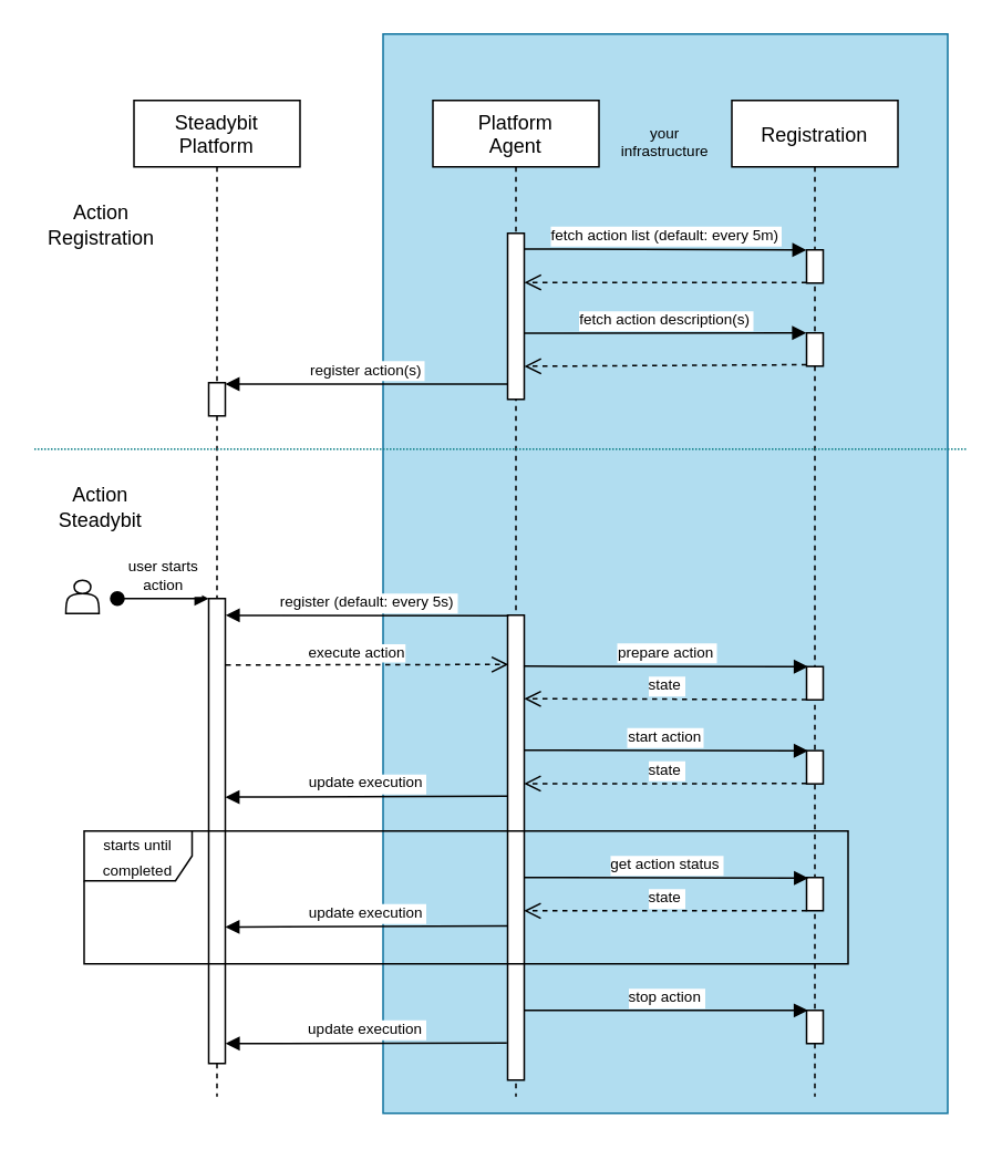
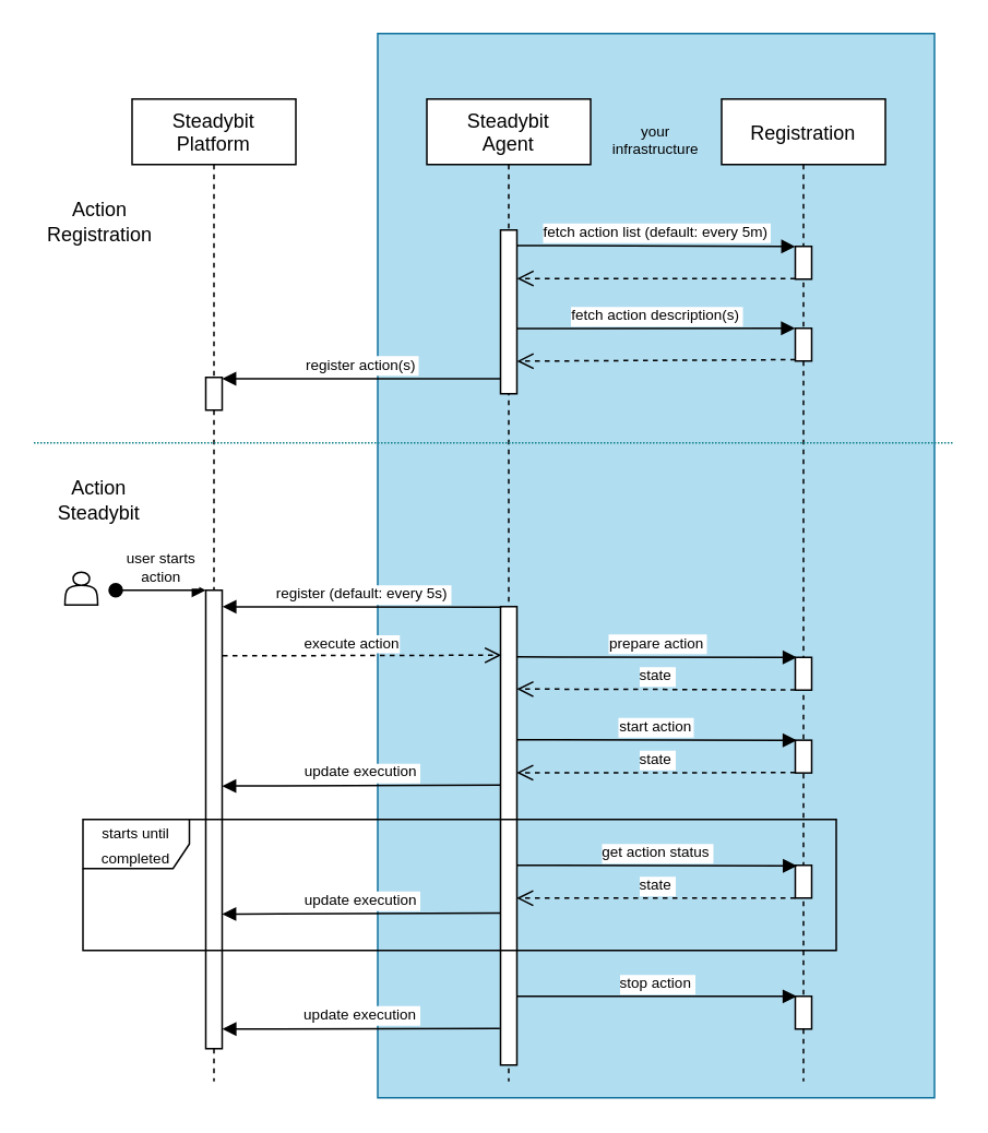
  <mxCell id="0" />
  <mxCell id="1" parent="0" />
  <mxCell id="2" value="" style="whiteSpace=wrap;html=1;labelBackgroundColor=#0000CC;fontSize=9;fillColor=#b1ddf0;strokeColor=#10739e;" parent="1" vertex="1"><mxGeometry x="230" y="20" width="340" height="650" as="geometry" /></mxCell>
  <mxCell id="3" value="Steadybit &#10;Platform" style="shape=umlLifeline;perimeter=lifelinePerimeter;container=1;collapsible=0;recursiveResize=0;rounded=0;shadow=0;strokeWidth=1;" parent="1" vertex="1"><mxGeometry x="80" y="60" width="100" height="600" as="geometry" /></mxCell>
  <mxCell id="4" value="" style="points=[];perimeter=orthogonalPerimeter;rounded=0;shadow=0;strokeWidth=1;" parent="3" vertex="1"><mxGeometry x="45" y="300" width="10" height="280" as="geometry" /></mxCell>
  <mxCell id="5" value="user starts&#10;action" style="verticalAlign=bottom;startArrow=oval;endArrow=block;startSize=8;shadow=0;strokeWidth=1;fontSize=9;" parent="3" target="4" edge="1"><mxGeometry relative="1" as="geometry"><mxPoint x="-10" y="300" as="sourcePoint" /></mxGeometry></mxCell>
  <mxCell id="6" value="" style="points=[];perimeter=orthogonalPerimeter;rounded=0;shadow=0;strokeWidth=1;" parent="3" vertex="1"><mxGeometry x="45" y="170" width="10" height="20" as="geometry" /></mxCell>
- <mxCell id="7" value="Platform&#10;Agent" style="shape=umlLifeline;perimeter=lifelinePerimeter;container=1;collapsible=0;recursiveResize=0;rounded=0;shadow=0;strokeWidth=1;" parent="1" vertex="1"><mxGeometry x="260" y="60" width="100" height="600" as="geometry" /></mxCell>
+ <mxCell id="7" value="Steadybit&#10;Agent" style="shape=umlLifeline;perimeter=lifelinePerimeter;container=1;collapsible=0;recursiveResize=0;rounded=0;shadow=0;strokeWidth=1;" parent="1" vertex="1"><mxGeometry x="260" y="60" width="100" height="600" as="geometry" /></mxCell>
  <mxCell id="8" value="" style="points=[];perimeter=orthogonalPerimeter;rounded=0;shadow=0;strokeWidth=1;" parent="7" vertex="1"><mxGeometry x="45" y="80" width="10" height="100" as="geometry" /></mxCell>
  <mxCell id="9" value="" style="points=[];perimeter=orthogonalPerimeter;rounded=0;shadow=0;strokeWidth=1;fillColor=default;" parent="7" vertex="1"><mxGeometry x="45" y="310" width="10" height="280" as="geometry" /></mxCell>
  <mxCell id="10" value="fetch action list (default: every 5m)" style="verticalAlign=bottom;endArrow=block;shadow=0;strokeWidth=1;entryX=0;entryY=0.004;entryDx=0;entryDy=0;entryPerimeter=0;exitX=1;exitY=0.095;exitDx=0;exitDy=0;exitPerimeter=0;fontSize=9;" parent="1" source="8" target="12" edge="1"><mxGeometry relative="1" as="geometry"><mxPoint x="340" y="150" as="sourcePoint" /><mxPoint x="480" y="150" as="targetPoint" /><Array as="points" /></mxGeometry></mxCell>
  <mxCell id="11" value="Registration" style="shape=umlLifeline;perimeter=lifelinePerimeter;container=1;collapsible=0;recursiveResize=0;rounded=0;shadow=0;strokeWidth=1;" parent="1" vertex="1"><mxGeometry x="440" y="60" width="100" height="600" as="geometry" /></mxCell>
  <mxCell id="12" value="" style="points=[];perimeter=orthogonalPerimeter;rounded=0;shadow=0;strokeWidth=1;" parent="11" vertex="1"><mxGeometry x="45" y="90" width="10" height="20" as="geometry" /></mxCell>
  <mxCell id="13" value="" style="points=[];perimeter=orthogonalPerimeter;rounded=0;shadow=0;strokeWidth=1;" parent="11" vertex="1"><mxGeometry x="45" y="140" width="10" height="20" as="geometry" /></mxCell>
  <mxCell id="14" value="" style="points=[];perimeter=orthogonalPerimeter;rounded=0;shadow=0;strokeWidth=1;" parent="11" vertex="1"><mxGeometry x="45" y="341" width="10" height="20" as="geometry" /></mxCell>
  <mxCell id="15" value="" style="points=[];perimeter=orthogonalPerimeter;rounded=0;shadow=0;strokeWidth=1;" parent="11" vertex="1"><mxGeometry x="45" y="391.6" width="10" height="20" as="geometry" /></mxCell>
  <mxCell id="16" value="" style="points=[];perimeter=orthogonalPerimeter;rounded=0;shadow=0;strokeWidth=1;" parent="11" vertex="1"><mxGeometry x="45" y="548" width="10" height="20" as="geometry" /></mxCell>
  <mxCell id="17" value="" style="verticalAlign=bottom;endArrow=open;dashed=1;endSize=8;shadow=0;strokeWidth=1;exitX=-0.001;exitY=0.987;exitDx=0;exitDy=0;exitPerimeter=0;entryX=1.005;entryY=0.296;entryDx=0;entryDy=0;entryPerimeter=0;" parent="1" source="12" target="8" edge="1"><mxGeometry relative="1" as="geometry"><mxPoint x="340" y="171" as="targetPoint" /><mxPoint x="480" y="170" as="sourcePoint" /><Array as="points" /></mxGeometry></mxCell>
  <mxCell id="18" value="fetch action description(s)" style="verticalAlign=bottom;endArrow=block;shadow=0;strokeWidth=1;entryX=-0.015;entryY=-0.001;entryDx=0;entryDy=0;entryPerimeter=0;exitX=0.996;exitY=0.602;exitDx=0;exitDy=0;exitPerimeter=0;fontSize=9;" parent="1" source="8" target="13" edge="1"><mxGeometry relative="1" as="geometry"><mxPoint x="290" y="200" as="sourcePoint" /><mxPoint x="490" y="200" as="targetPoint" /><Array as="points" /></mxGeometry></mxCell>
  <mxCell id="19" value="" style="verticalAlign=bottom;endArrow=open;dashed=1;endSize=8;shadow=0;strokeWidth=1;exitX=0;exitY=0.958;exitDx=0;exitDy=0;exitPerimeter=0;entryX=1.004;entryY=0.801;entryDx=0;entryDy=0;entryPerimeter=0;" parent="1" source="13" target="8" edge="1"><mxGeometry relative="1" as="geometry"><mxPoint x="320" y="220" as="targetPoint" /><mxPoint x="493" y="220" as="sourcePoint" /><Array as="points" /></mxGeometry></mxCell>
  <mxCell id="20" value="register action(s)" style="verticalAlign=bottom;endArrow=block;shadow=0;strokeWidth=1;exitX=0;exitY=0.908;exitDx=0;exitDy=0;exitPerimeter=0;fontSize=9;" parent="1" source="8" target="6" edge="1"><mxGeometry relative="1" as="geometry"><mxPoint x="305" y="210" as="sourcePoint" /><mxPoint x="504.85" y="209.98" as="targetPoint" /><Array as="points" /></mxGeometry></mxCell>
  <mxCell id="21" value="" style="shape=actor;whiteSpace=wrap;html=1;" parent="1" vertex="1"><mxGeometry x="39" y="349" width="20" height="20" as="geometry" /></mxCell>
  <mxCell id="22" value="" style="endArrow=none;dashed=1;html=1;rounded=0;fontSize=7;fillColor=#b0e3e6;strokeColor=#0e8088;dashPattern=1 1;" parent="1" edge="1"><mxGeometry width="50" height="50" relative="1" as="geometry"><mxPoint x="20" y="270" as="sourcePoint" /><mxPoint x="581" y="270" as="targetPoint" /></mxGeometry></mxCell>
  <mxCell id="23" value="&lt;font style=&quot;font-size: 12px;&quot;&gt;Action Registration&lt;/font&gt;" style="text;html=1;strokeColor=none;fillColor=none;align=center;verticalAlign=middle;whiteSpace=wrap;rounded=0;fontSize=10;" parent="1" vertex="1"><mxGeometry x="21" y="120" width="79" height="30" as="geometry" /></mxCell>
  <mxCell id="24" value="&lt;font style=&quot;font-size: 12px;&quot;&gt;Action Steadybit&lt;/font&gt;" style="text;html=1;strokeColor=none;fillColor=none;align=center;verticalAlign=middle;whiteSpace=wrap;rounded=0;fontSize=10;" parent="1" vertex="1"><mxGeometry x="20" y="290" width="80" height="30" as="geometry" /></mxCell>
  <mxCell id="25" value="register (default: every 5s)" style="verticalAlign=bottom;endArrow=block;shadow=0;strokeWidth=1;fontSize=9;exitX=0.055;exitY=0.001;exitDx=0;exitDy=0;exitPerimeter=0;entryX=1.013;entryY=0.036;entryDx=0;entryDy=0;entryPerimeter=0;" parent="1" source="9" target="4" edge="1"><mxGeometry relative="1" as="geometry"><mxPoint x="210" y="400" as="sourcePoint" /><mxPoint x="140" y="370" as="targetPoint" /><Array as="points" /></mxGeometry></mxCell>
  <mxCell id="26" value="prepare action" style="verticalAlign=bottom;endArrow=block;shadow=0;strokeWidth=1;fontSize=9;entryX=0.087;entryY=0.003;entryDx=0;entryDy=0;entryPerimeter=0;exitX=0.964;exitY=0.054;exitDx=0;exitDy=0;exitPerimeter=0;" parent="1" target="14" edge="1"><mxGeometry relative="1" as="geometry"><mxPoint x="314.64" y="400.72" as="sourcePoint" /><mxPoint x="376.72" y="442" as="targetPoint" /><Array as="points" /></mxGeometry></mxCell>
  <mxCell id="27" value="state" style="verticalAlign=bottom;endArrow=open;dashed=1;endSize=8;shadow=0;strokeWidth=1;exitX=0;exitY=0.99;exitDx=0;exitDy=0;exitPerimeter=0;entryX=0.993;entryY=0.163;entryDx=0;entryDy=0;entryPerimeter=0;fontSize=9;" parent="1" source="14" edge="1"><mxGeometry relative="1" as="geometry"><mxPoint x="314.93" y="420.34" as="targetPoint" /><mxPoint x="479.96" y="420.53" as="sourcePoint" /><Array as="points" /><mxPoint as="offset" /></mxGeometry></mxCell>
  <mxCell id="28" value="update execution" style="verticalAlign=bottom;endArrow=block;shadow=0;strokeWidth=1;fontSize=9;entryX=1.013;entryY=0.85;entryDx=0;entryDy=0;entryPerimeter=0;exitX=-0.047;exitY=0.92;exitDx=0;exitDy=0;exitPerimeter=0;" parent="1" source="9" edge="1"><mxGeometry relative="1" as="geometry"><mxPoint x="300" y="628" as="sourcePoint" /><mxPoint x="135.13" y="628" as="targetPoint" /><Array as="points" /></mxGeometry></mxCell>
  <mxCell id="29" value="update execution" style="verticalAlign=bottom;endArrow=block;shadow=0;strokeWidth=1;fontSize=9;exitX=-0.003;exitY=0.5;exitDx=0;exitDy=0;exitPerimeter=0;entryX=1;entryY=0.503;entryDx=0;entryDy=0;entryPerimeter=0;" parent="1" edge="1"><mxGeometry relative="1" as="geometry"><mxPoint x="304.97" y="479" as="sourcePoint" /><mxPoint x="135" y="479.6" as="targetPoint" /><Array as="points" /></mxGeometry></mxCell>
  <mxCell id="30" value="state" style="verticalAlign=bottom;endArrow=open;dashed=1;endSize=8;shadow=0;strokeWidth=1;exitX=0;exitY=0.99;exitDx=0;exitDy=0;exitPerimeter=0;entryX=0.984;entryY=0.447;entryDx=0;entryDy=0;entryPerimeter=0;fontSize=9;" parent="1" source="15" edge="1"><mxGeometry relative="1" as="geometry"><mxPoint x="314.84" y="471.46" as="targetPoint" /><mxPoint x="479.96" y="471.13" as="sourcePoint" /><Array as="points" /><mxPoint as="offset" /></mxGeometry></mxCell>
  <mxCell id="31" value="start action" style="verticalAlign=bottom;endArrow=block;shadow=0;strokeWidth=1;fontSize=9;entryX=0.087;entryY=0.003;entryDx=0;entryDy=0;entryPerimeter=0;exitX=0.996;exitY=0.335;exitDx=0;exitDy=0;exitPerimeter=0;" parent="1" target="15" edge="1"><mxGeometry relative="1" as="geometry"><mxPoint x="314.96" y="451.3" as="sourcePoint" /><mxPoint x="376.72" y="492.6" as="targetPoint" /><Array as="points" /></mxGeometry></mxCell>
  <mxCell id="32" value="" style="verticalAlign=bottom;endArrow=open;dashed=1;endSize=8;shadow=0;strokeWidth=1;entryX=0.053;entryY=0.106;entryDx=0;entryDy=0;entryPerimeter=0;exitX=1.033;exitY=0.143;exitDx=0;exitDy=0;exitPerimeter=0;" parent="1" source="4" target="9" edge="1"><mxGeometry relative="1" as="geometry"><mxPoint x="325.04" y="230.1" as="targetPoint" /><mxPoint x="140" y="400" as="sourcePoint" /><Array as="points" /></mxGeometry></mxCell>
  <mxCell id="33" value="execute action" style="edgeLabel;html=1;align=center;verticalAlign=middle;resizable=0;points=[];fontSize=9;" parent="32" vertex="1" connectable="0"><mxGeometry x="0.11" y="-1" relative="1" as="geometry"><mxPoint x="-16" y="-8" as="offset" /></mxGeometry></mxCell>
  <mxCell id="34" value="your infrastructure" style="text;html=1;strokeColor=none;fillColor=none;align=center;verticalAlign=middle;whiteSpace=wrap;rounded=0;labelBackgroundColor=none;fontSize=9;" parent="1" vertex="1"><mxGeometry x="370" y="70" width="60" height="30" as="geometry" /></mxCell>
  <mxCell id="35" value="stop action" style="verticalAlign=bottom;endArrow=block;shadow=0;strokeWidth=1;fontSize=9;entryX=0.087;entryY=0.003;entryDx=0;entryDy=0;entryPerimeter=0;" parent="1" source="9" target="16" edge="1"><mxGeometry relative="1" as="geometry"><mxPoint x="315" y="539.8" as="sourcePoint" /><mxPoint x="-123.28" y="501.4" as="targetPoint" /><Array as="points" /></mxGeometry></mxCell>
  <mxCell id="36" value="&lt;font style=&quot;font-size: 9px;&quot;&gt;starts until completed&lt;/font&gt;" style="shape=umlFrame;whiteSpace=wrap;html=1;width=65;height=30;" parent="1" vertex="1"><mxGeometry x="50" y="500" width="460" height="80" as="geometry" /></mxCell>
  <mxCell id="37" value="" style="points=[];perimeter=orthogonalPerimeter;rounded=0;shadow=0;strokeWidth=1;" parent="1" vertex="1"><mxGeometry x="485" y="528" width="10" height="20" as="geometry" /></mxCell>
  <mxCell id="38" value="get action status" style="verticalAlign=bottom;endArrow=block;shadow=0;strokeWidth=1;fontSize=9;entryX=0.087;entryY=0.003;entryDx=0;entryDy=0;entryPerimeter=0;exitX=0.996;exitY=0.335;exitDx=0;exitDy=0;exitPerimeter=0;" parent="1" edge="1"><mxGeometry relative="1" as="geometry"><mxPoint x="315.09" y="528" as="sourcePoint" /><mxPoint x="486" y="528.36" as="targetPoint" /><Array as="points" /></mxGeometry></mxCell>
  <mxCell id="39" value="state" style="verticalAlign=bottom;endArrow=open;dashed=1;endSize=8;shadow=0;strokeWidth=1;exitX=0;exitY=0.99;exitDx=0;exitDy=0;exitPerimeter=0;entryX=0.984;entryY=0.447;entryDx=0;entryDy=0;entryPerimeter=0;fontSize=9;" parent="1" edge="1"><mxGeometry relative="1" as="geometry"><mxPoint x="314.84" y="548.06" as="targetPoint" /><mxPoint x="485" y="548" as="sourcePoint" /><Array as="points" /><mxPoint as="offset" /></mxGeometry></mxCell>
  <mxCell id="40" value="update execution" style="verticalAlign=bottom;endArrow=block;shadow=0;strokeWidth=1;fontSize=9;exitX=-0.003;exitY=0.5;exitDx=0;exitDy=0;exitPerimeter=0;entryX=1;entryY=0.503;entryDx=0;entryDy=0;entryPerimeter=0;" parent="1" edge="1"><mxGeometry relative="1" as="geometry"><mxPoint x="304.97" y="557.2" as="sourcePoint" /><mxPoint x="135" y="557.8" as="targetPoint" /><Array as="points" /></mxGeometry></mxCell>
